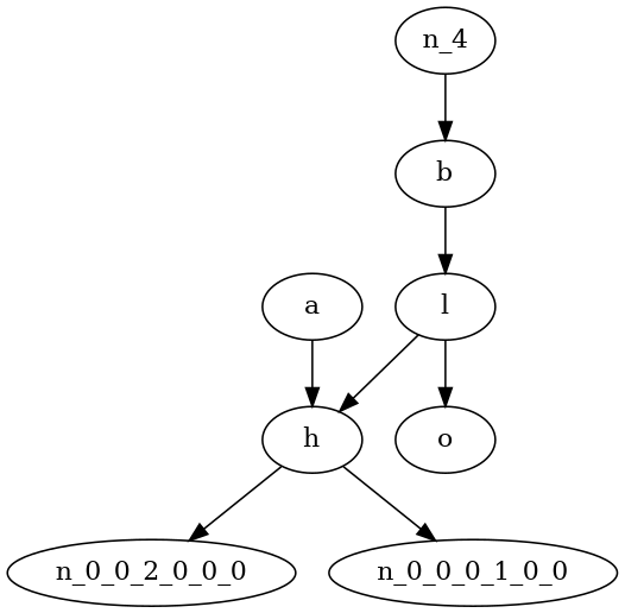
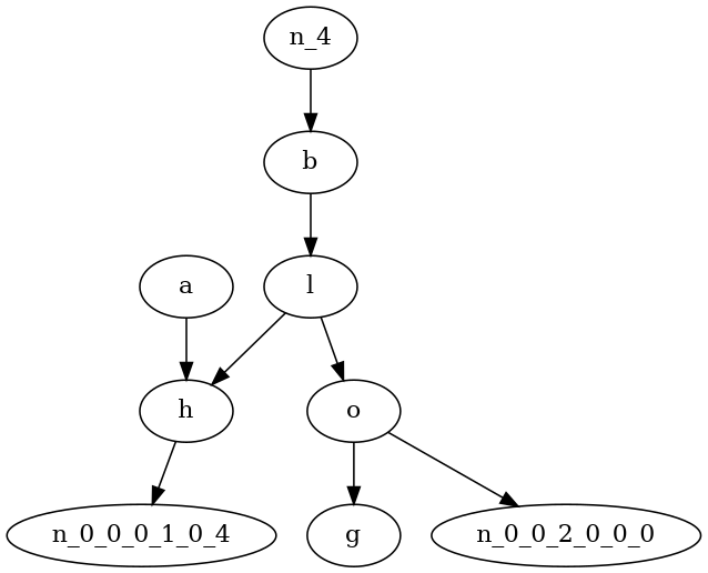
  digraph {
    n1 [label=b]
    n2 [label=l]
    n3 [label=n_4]
    n4 [label=o]
    n5 [label=h]
    n6 [label=a]
+   n7 [label=g]
    n8 [label=n_0_0_2_0_0_0]
-   n_0_0_0_1_0_0
+   n_0_0_0_1_0_0 [label=n_0_0_0_1_0_4]
    n1 -> n2
    n2 -> n4
    n2 -> n5
    n3 -> n1
-   n5 -> n8
+   n4 -> n7
+   n4 -> n8
    n5 -> n_0_0_0_1_0_0
    n6 -> n5
  }
